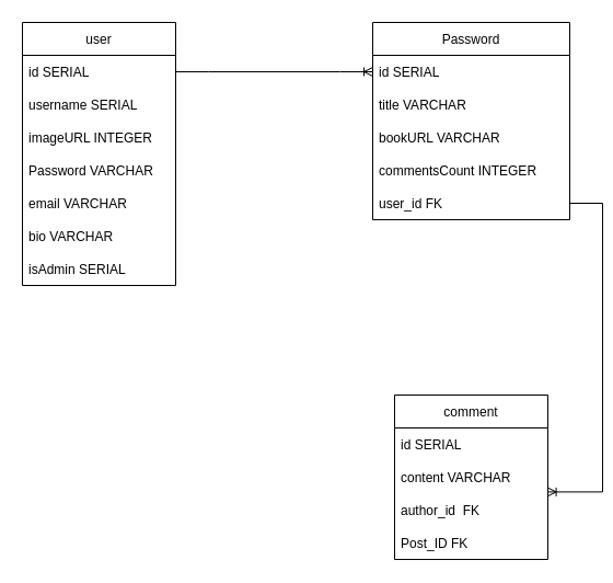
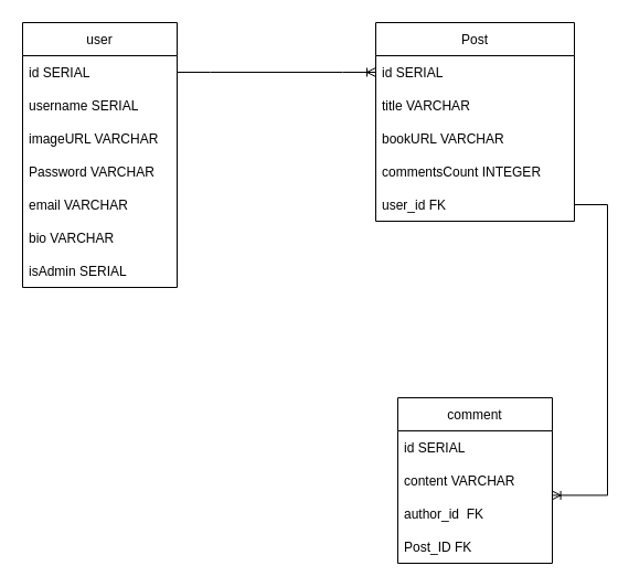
  <mxCell id="0" />
  <mxCell id="1" parent="0" />
  <mxCell id="2" value="user" style="swimlane;fontStyle=0;childLayout=stackLayout;horizontal=1;startSize=30;horizontalStack=0;resizeParent=1;resizeParentMax=0;resizeLast=0;collapsible=1;marginBottom=0;direction=east;" vertex="1" parent="1"><mxGeometry x="20" y="20" width="140" height="240" as="geometry"><mxRectangle x="100" y="180" width="60" height="30" as="alternateBounds" /></mxGeometry></mxCell>
  <mxCell id="3" value="id SERIAL" style="text;strokeColor=none;fillColor=none;align=left;verticalAlign=middle;spacingLeft=4;spacingRight=4;overflow=hidden;points=[[0,0.5],[1,0.5]];portConstraint=eastwest;rotatable=0;" vertex="1" parent="2"><mxGeometry y="30" width="140" height="30" as="geometry" /></mxCell>
  <mxCell id="4" value="username SERIAL" style="text;strokeColor=none;fillColor=none;align=left;verticalAlign=middle;spacingLeft=4;spacingRight=4;overflow=hidden;points=[[0,0.5],[1,0.5]];portConstraint=eastwest;rotatable=0;" vertex="1" parent="2"><mxGeometry y="60" width="140" height="30" as="geometry" /></mxCell>
- <mxCell id="5" value="imageURL INTEGER" style="text;strokeColor=none;fillColor=none;align=left;verticalAlign=middle;spacingLeft=4;spacingRight=4;overflow=hidden;points=[[0,0.5],[1,0.5]];portConstraint=eastwest;rotatable=0;" vertex="1" parent="2"><mxGeometry y="90" width="140" height="30" as="geometry" /></mxCell>
+ <mxCell id="5" value="imageURL VARCHAR" style="text;strokeColor=none;fillColor=none;align=left;verticalAlign=middle;spacingLeft=4;spacingRight=4;overflow=hidden;points=[[0,0.5],[1,0.5]];portConstraint=eastwest;rotatable=0;" vertex="1" parent="2"><mxGeometry y="90" width="140" height="30" as="geometry" /></mxCell>
  <mxCell id="6" value="Password VARCHAR" style="text;strokeColor=none;fillColor=none;align=left;verticalAlign=middle;spacingLeft=4;spacingRight=4;overflow=hidden;points=[[0,0.5],[1,0.5]];portConstraint=eastwest;rotatable=0;" vertex="1" parent="2"><mxGeometry y="120" width="140" height="30" as="geometry" /></mxCell>
  <mxCell id="7" value="email VARCHAR" style="text;strokeColor=none;fillColor=none;align=left;verticalAlign=middle;spacingLeft=4;spacingRight=4;overflow=hidden;points=[[0,0.5],[1,0.5]];portConstraint=eastwest;rotatable=0;" vertex="1" parent="2"><mxGeometry y="150" width="140" height="30" as="geometry" /></mxCell>
  <mxCell id="8" value="bio VARCHAR" style="text;strokeColor=none;fillColor=none;align=left;verticalAlign=middle;spacingLeft=4;spacingRight=4;overflow=hidden;points=[[0,0.5],[1,0.5]];portConstraint=eastwest;rotatable=0;" vertex="1" parent="2"><mxGeometry y="180" width="140" height="30" as="geometry" /></mxCell>
  <mxCell id="9" value="isAdmin SERIAL" style="text;strokeColor=none;fillColor=none;align=left;verticalAlign=middle;spacingLeft=4;spacingRight=4;overflow=hidden;points=[[0,0.5],[1,0.5]];portConstraint=eastwest;rotatable=0;" vertex="1" parent="2"><mxGeometry y="210" width="140" height="30" as="geometry" /></mxCell>
- <mxCell id="10" value="Password" style="swimlane;fontStyle=0;childLayout=stackLayout;horizontal=1;startSize=30;horizontalStack=0;resizeParent=1;resizeParentMax=0;resizeLast=0;collapsible=1;marginBottom=0;" vertex="1" parent="1"><mxGeometry x="340" y="20" width="180" height="180" as="geometry" /></mxCell>
+ <mxCell id="10" value="Post" style="swimlane;fontStyle=0;childLayout=stackLayout;horizontal=1;startSize=30;horizontalStack=0;resizeParent=1;resizeParentMax=0;resizeLast=0;collapsible=1;marginBottom=0;" vertex="1" parent="1"><mxGeometry x="340" y="20" width="180" height="180" as="geometry" /></mxCell>
  <mxCell id="11" value="id SERIAL" style="text;strokeColor=none;fillColor=none;align=left;verticalAlign=middle;spacingLeft=4;spacingRight=4;overflow=hidden;points=[[0,0.5],[1,0.5]];portConstraint=eastwest;rotatable=0;" vertex="1" parent="10"><mxGeometry y="30" width="180" height="30" as="geometry" /></mxCell>
  <mxCell id="12" value="title VARCHAR" style="text;strokeColor=none;fillColor=none;align=left;verticalAlign=middle;spacingLeft=4;spacingRight=4;overflow=hidden;points=[[0,0.5],[1,0.5]];portConstraint=eastwest;rotatable=0;" vertex="1" parent="10"><mxGeometry y="60" width="180" height="30" as="geometry" /></mxCell>
  <mxCell id="13" value="bookURL VARCHAR" style="text;strokeColor=none;fillColor=none;align=left;verticalAlign=middle;spacingLeft=4;spacingRight=4;overflow=hidden;points=[[0,0.5],[1,0.5]];portConstraint=eastwest;rotatable=0;" vertex="1" parent="10"><mxGeometry y="90" width="180" height="30" as="geometry" /></mxCell>
  <mxCell id="14" value="commentsCount INTEGER" style="text;strokeColor=none;fillColor=none;align=left;verticalAlign=middle;spacingLeft=4;spacingRight=4;overflow=hidden;points=[[0,0.5],[1,0.5]];portConstraint=eastwest;rotatable=0;" vertex="1" parent="10"><mxGeometry y="120" width="180" height="30" as="geometry" /></mxCell>
  <mxCell id="15" value="user_id FK" style="text;strokeColor=none;fillColor=none;align=left;verticalAlign=middle;spacingLeft=4;spacingRight=4;overflow=hidden;points=[[0,0.5],[1,0.5]];portConstraint=eastwest;rotatable=0;" vertex="1" parent="10"><mxGeometry y="150" width="180" height="30" as="geometry" /></mxCell>
  <mxCell id="16" value="" style="edgeStyle=entityRelationEdgeStyle;fontSize=12;html=1;endArrow=ERoneToMany;rounded=0;exitX=1;exitY=0.5;exitDx=0;exitDy=0;entryX=0;entryY=0.5;entryDx=0;entryDy=0;" edge="1" parent="1" source="3" target="11"><mxGeometry width="100" height="100" relative="1" as="geometry"><mxPoint x="270" y="280" as="sourcePoint" /><mxPoint x="370" y="180" as="targetPoint" /></mxGeometry></mxCell>
  <mxCell id="17" value="comment" style="swimlane;fontStyle=0;childLayout=stackLayout;horizontal=1;startSize=30;horizontalStack=0;resizeParent=1;resizeParentMax=0;resizeLast=0;collapsible=1;marginBottom=0;" vertex="1" parent="1"><mxGeometry x="360" y="360" width="140" height="150" as="geometry" /></mxCell>
  <mxCell id="18" value="id SERIAL" style="text;strokeColor=none;fillColor=none;align=left;verticalAlign=middle;spacingLeft=4;spacingRight=4;overflow=hidden;points=[[0,0.5],[1,0.5]];portConstraint=eastwest;rotatable=0;" vertex="1" parent="17"><mxGeometry y="30" width="140" height="30" as="geometry" /></mxCell>
  <mxCell id="19" value="content VARCHAR" style="text;strokeColor=none;fillColor=none;align=left;verticalAlign=middle;spacingLeft=4;spacingRight=4;overflow=hidden;points=[[0,0.5],[1,0.5]];portConstraint=eastwest;rotatable=0;" vertex="1" parent="17"><mxGeometry y="60" width="140" height="30" as="geometry" /></mxCell>
  <mxCell id="20" value="author_id  FK" style="text;strokeColor=none;fillColor=none;align=left;verticalAlign=middle;spacingLeft=4;spacingRight=4;overflow=hidden;points=[[0,0.5],[1,0.5]];portConstraint=eastwest;rotatable=0;" vertex="1" parent="17"><mxGeometry y="90" width="140" height="30" as="geometry" /></mxCell>
  <mxCell id="21" value="Post_ID FK" style="text;strokeColor=none;fillColor=none;align=left;verticalAlign=middle;spacingLeft=4;spacingRight=4;overflow=hidden;points=[[0,0.5],[1,0.5]];portConstraint=eastwest;rotatable=0;" vertex="1" parent="17"><mxGeometry y="120" width="140" height="30" as="geometry" /></mxCell>
  <mxCell id="22" value="" style="edgeStyle=entityRelationEdgeStyle;fontSize=12;html=1;endArrow=ERoneToMany;rounded=0;entryX=0.997;entryY=-0.053;entryDx=0;entryDy=0;entryPerimeter=0;" edge="1" parent="1" source="15" target="20"><mxGeometry width="100" height="100" relative="1" as="geometry"><mxPoint x="360" y="125" as="sourcePoint" /><mxPoint x="530" y="285" as="targetPoint" /></mxGeometry></mxCell>
